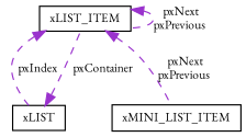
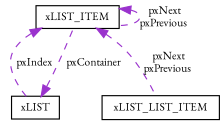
  digraph {
    fontname="EB Garamond"
    node [color=black fillcolor=white fontname="EB Garamond" fontsize=10 shape=record style=filled]
    edge [color=darkorchid3 dir=back fontname="EB Garamond" fontsize=10 labelfontname=Helvetica labelfontsize=10 style=dashed]
    n1 [height=0.2 label=xLIST_ITEM width=0.4]
    n2 [height=0.2 label=xLIST width=0.4]
-   n3 [height=0.2 label=xMINI_LIST_ITEM width=0.4]
+   n3 [height=0.2 label=xLIST_LIST_ITEM width=0.4]
    n1 -> n1 [label=" pxNext\npxPrevious"]
    n1 -> n2 [label=" pxIndex"]
    n1 -> n3 [label=" pxNext\npxPrevious"]
    n2 -> n1 [label=" pxContainer"]
  }
